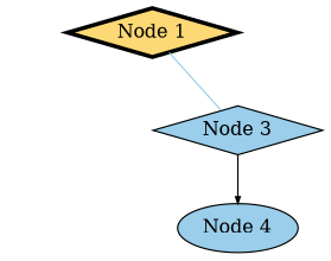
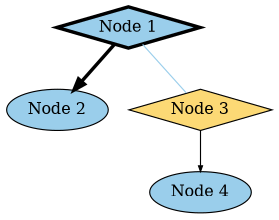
  digraph {
    node [fillcolor="#FCD975" style=filled]
-   "Node 1" [penwidth=3 shape=diamond]
-   "Node 3" [fillcolor="#9ACEEB" shape=diamond]
+   "Node 1" [fillcolor="#9ACEEB" penwidth=3 shape=diamond]
+   "Node 2" [fillcolor="#9ACEEB"]
+   "Node 3" [shape=diamond]
    "Node 4" [fillcolor="#9ACEEB"]
+   "Node 1" -> "Node 2" [dir=down penwidth=3 weight=1]
    "Node 1" -> "Node 3" [color="#9ACEEB" dir=none]
    "Node 3" -> "Node 4" [arrowsize=.5 weight=2.]
  }
